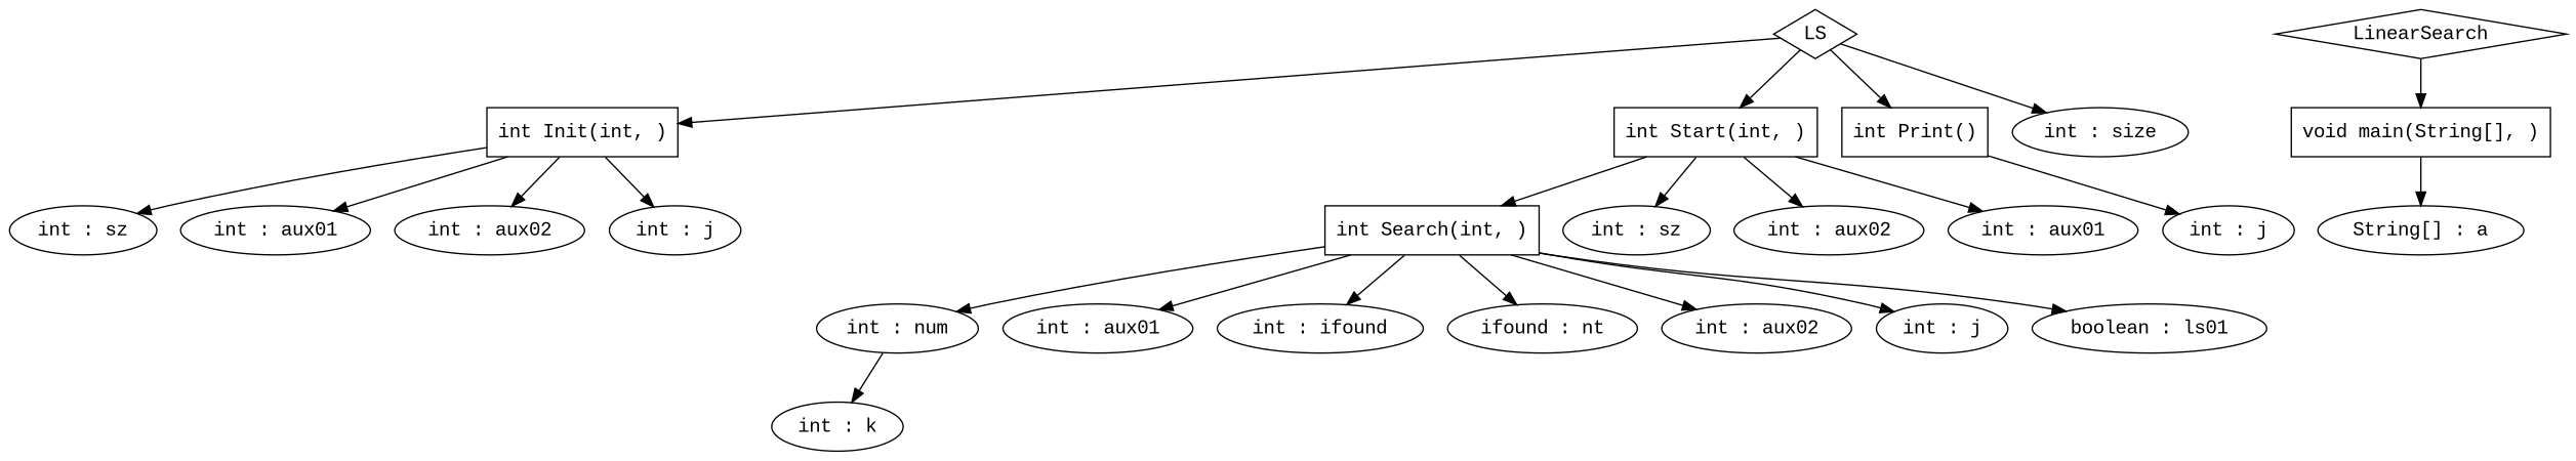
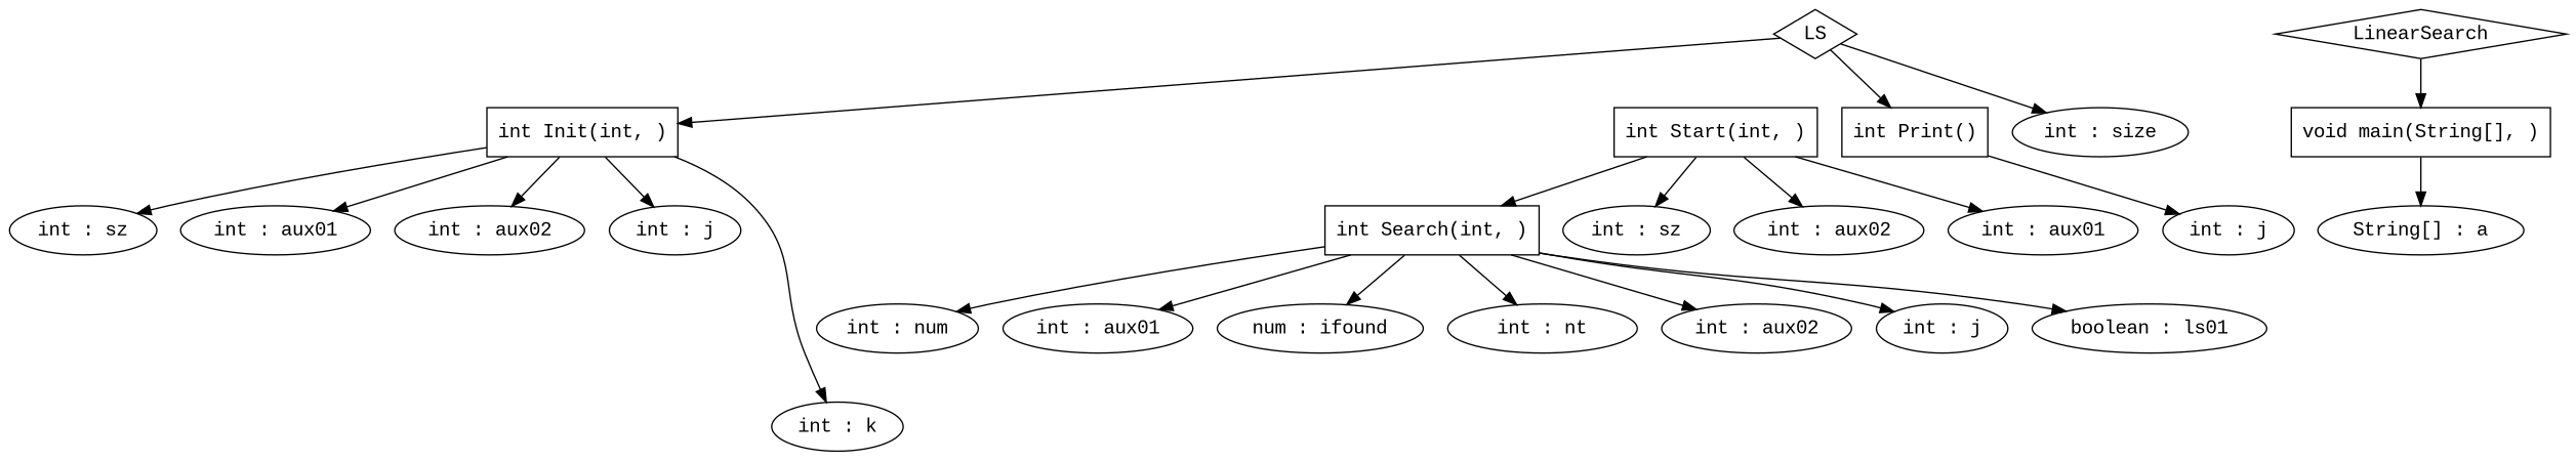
  digraph {
    fontname="Liberation Mono"
    node [fontname="Liberation Mono"]
    edge [fontname="Liberation Mono"]
    n1 [label=LS shape=diamond]
    n2 [label="int Init(int, )" shape=box]
    n3 [label="int Start(int, )" shape=box]
    n4 [label="int Print()" shape=box]
    n5 [label="int : size"]
    n6 [label="int : sz"]
    n7 [label="int : aux01"]
    n8 [label="int : aux02"]
    n9 [label="int : j"]
    n10 [label="int : k"]
    n11 [label="int Search(int, )" shape=box]
    n12 [label="int : num"]
    n13 [label="int : aux01"]
-   n14 [label="int : ifound"]
-   n15 [label="ifound : nt"]
+   n14 [label="num : ifound"]
+   n15 [label="int : nt"]
    n16 [label="int : aux02"]
    n17 [label="int : j"]
    n18 [label="boolean : ls01"]
    n19 [label="int : sz"]
    n20 [label="int : aux02"]
    n21 [label="int : aux01"]
    n22 [label="int : j"]
    n23 [label=LinearSearch shape=diamond]
    n24 [label="void main(String[], )" shape=box]
    n25 [label="String[] : a"]
    n1 -> n2
-   n1 -> n3
    n1 -> n4
    n1 -> n5
    n2 -> n6
    n2 -> n7
    n2 -> n8
    n2 -> n9
-   n12 -> n10
+   n2 -> n10
    n3 -> n11
    n3 -> n19
    n3 -> n20
    n3 -> n21
    n4 -> n22
    n11 -> n12
    n11 -> n13
    n11 -> n14
    n11 -> n15
    n11 -> n16
    n11 -> n17
    n11 -> n18
    n23 -> n24
    n24 -> n25
  }
